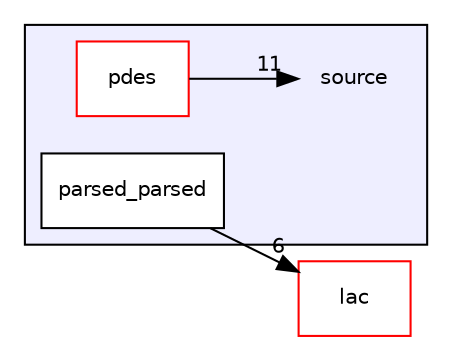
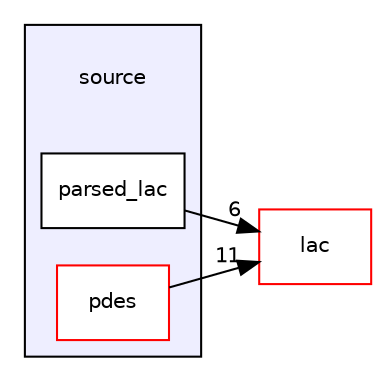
  digraph {
    compound=true
    rankdir=LR
    node [fontname=Helvetica fontsize=10 shape=box color=red]
    edge [labeldistance=1.5 labelfontname=Helvetica labelfontsize=10]
    n1 [label=source shape=plaintext color=""]
-   n2 [color=black fillcolor=white label=parsed_parsed style=filled]
+   n2 [color=black fillcolor=white label=parsed_lac style=filled]
    n3 [fillcolor=white label=pdes style=filled]
    n4 [label=lac]
    subgraph cluster_1 {
      bgcolor="#eeeeff"
      pencolor=black
      n1
      n2
      n3
    }
    n2 -> n4 [headlabel=6]
-   n3 -> n1 [headlabel=11]
+   n3 -> n4 [headlabel=11]
  }
